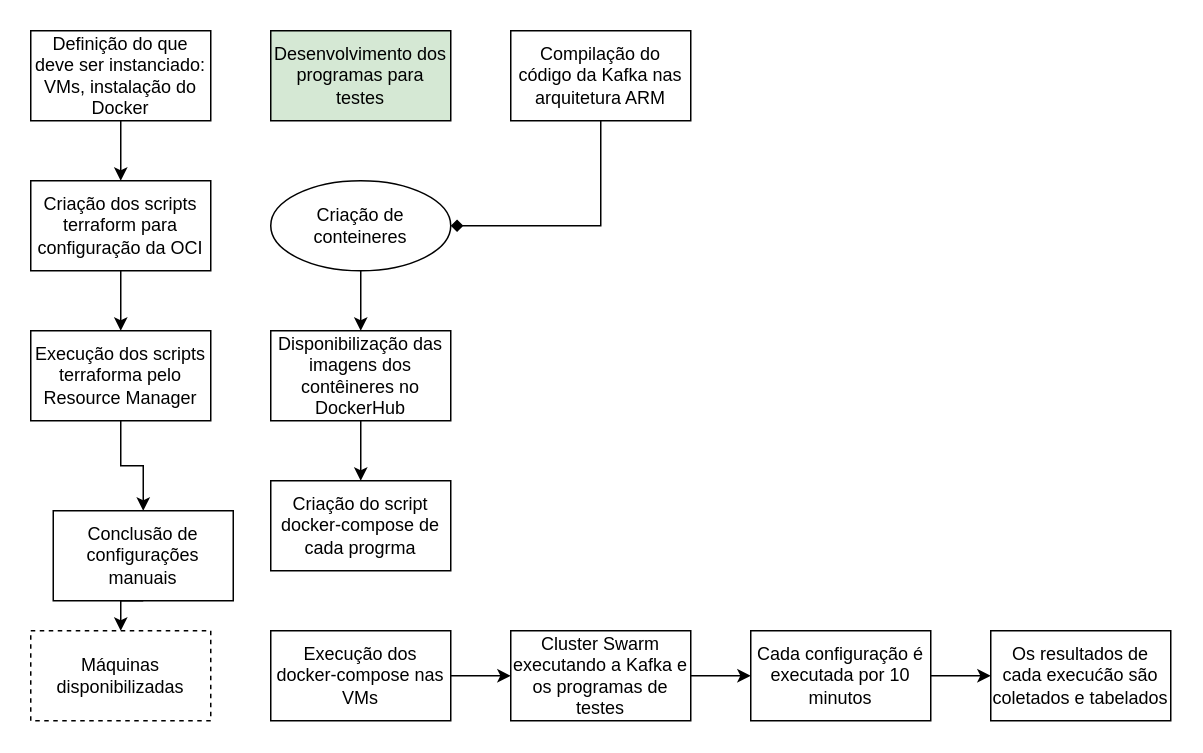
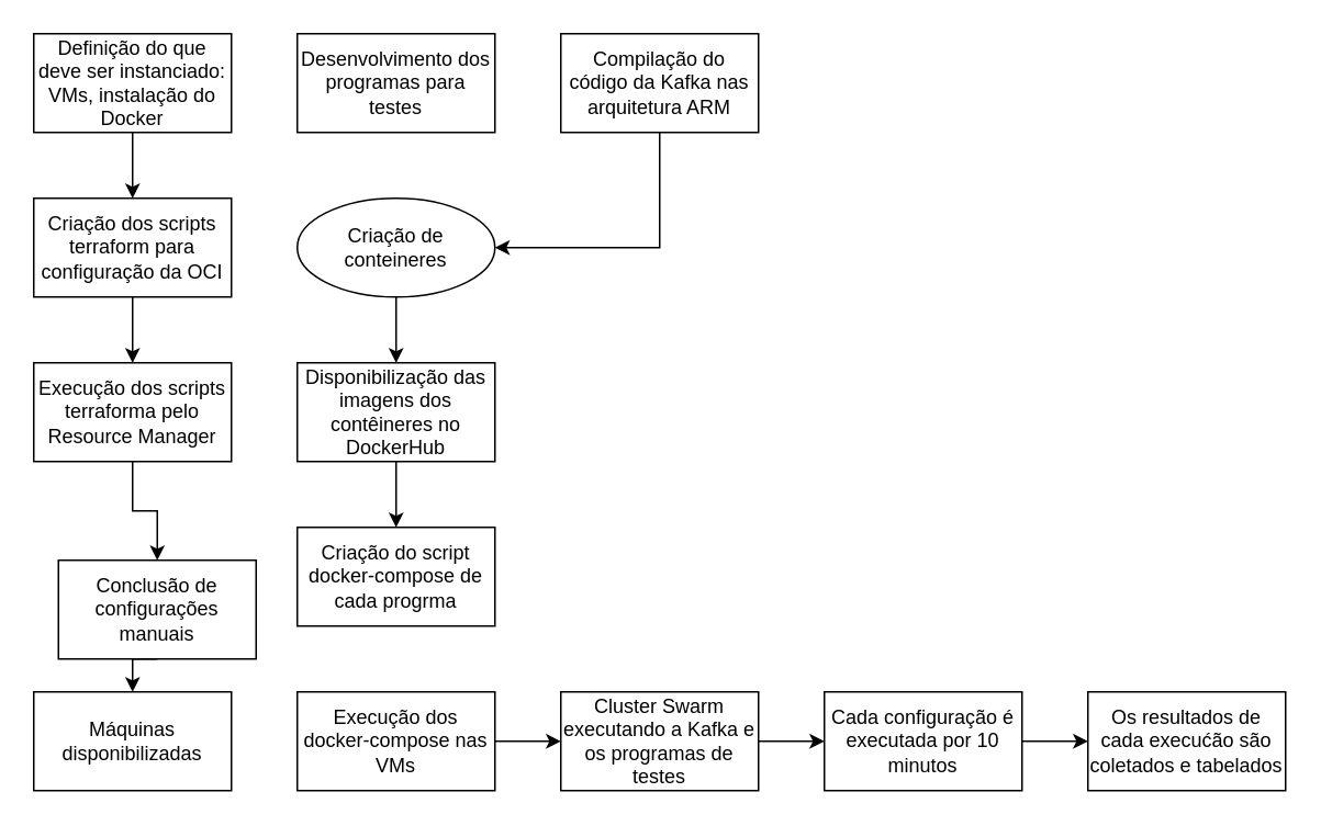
  <mxCell id="0" />
  <mxCell id="1" parent="0" />
  <mxCell id="2" style="edgeStyle=orthogonalEdgeStyle;rounded=0;orthogonalLoop=1;jettySize=auto;html=1;exitX=0.5;exitY=1;exitDx=0;exitDy=0;entryX=0.5;entryY=0;entryDx=0;entryDy=0;" edge="1" parent="1" source="3" target="5"><mxGeometry relative="1" as="geometry" /></mxCell>
  <mxCell id="3" value="Criação dos scripts terraform para configuração da OCI" style="rounded=0;whiteSpace=wrap;html=1;" vertex="1" parent="1"><mxGeometry x="20" y="120" width="120" height="60" as="geometry" /></mxCell>
  <mxCell id="4" style="edgeStyle=orthogonalEdgeStyle;rounded=0;orthogonalLoop=1;jettySize=auto;html=1;exitX=0.5;exitY=1;exitDx=0;exitDy=0;entryX=0.5;entryY=0;entryDx=0;entryDy=0;" edge="1" parent="1" source="5" target="14"><mxGeometry relative="1" as="geometry" /></mxCell>
  <mxCell id="5" value="Execução dos scripts terraforma pelo Resource Manager" style="rounded=0;whiteSpace=wrap;html=1;" vertex="1" parent="1"><mxGeometry x="20" y="220" width="120" height="60" as="geometry" /></mxCell>
  <mxCell id="6" style="edgeStyle=orthogonalEdgeStyle;rounded=0;orthogonalLoop=1;jettySize=auto;html=1;exitX=0.5;exitY=1;exitDx=0;exitDy=0;entryX=0.5;entryY=0;entryDx=0;entryDy=0;" edge="1" parent="1" source="7" target="3"><mxGeometry relative="1" as="geometry" /></mxCell>
  <mxCell id="7" value="Definição do que deve ser instanciado: VMs, instalação do Docker" style="rounded=0;whiteSpace=wrap;html=1;" vertex="1" parent="1"><mxGeometry x="20" y="20" width="120" height="60" as="geometry" /></mxCell>
- <mxCell id="8" value="Desenvolvimento dos programas para testes" style="rounded=0;whiteSpace=wrap;html=1;fillColor=#d5e8d4;" vertex="1" parent="1"><mxGeometry x="180" y="20" width="120" height="60" as="geometry" /></mxCell>
+ <mxCell id="8" value="Desenvolvimento dos programas para testes" style="rounded=0;whiteSpace=wrap;html=1;" vertex="1" parent="1"><mxGeometry x="180" y="20" width="120" height="60" as="geometry" /></mxCell>
  <mxCell id="9" style="edgeStyle=orthogonalEdgeStyle;rounded=0;orthogonalLoop=1;jettySize=auto;html=1;exitX=0.5;exitY=1;exitDx=0;exitDy=0;entryX=0.5;entryY=0;entryDx=0;entryDy=0;" edge="1" parent="1" source="10" target="12"><mxGeometry relative="1" as="geometry" /></mxCell>
  <mxCell id="10" value="Criação de conteineres" style="ellipse;whiteSpace=wrap;html=1;" vertex="1" parent="1"><mxGeometry x="180" y="120" width="120" height="60" as="geometry" /></mxCell>
  <mxCell id="11" style="edgeStyle=orthogonalEdgeStyle;rounded=0;orthogonalLoop=1;jettySize=auto;html=1;exitX=0.5;exitY=1;exitDx=0;exitDy=0;entryX=0.5;entryY=0;entryDx=0;entryDy=0;" edge="1" parent="1" source="12" target="20"><mxGeometry relative="1" as="geometry" /></mxCell>
  <mxCell id="12" value="Disponibilização das imagens dos contêineres no DockerHub" style="rounded=0;whiteSpace=wrap;html=1;" vertex="1" parent="1"><mxGeometry x="180" y="220" width="120" height="60" as="geometry" /></mxCell>
  <mxCell id="13" style="edgeStyle=orthogonalEdgeStyle;rounded=0;orthogonalLoop=1;jettySize=auto;html=1;exitX=0.5;exitY=1;exitDx=0;exitDy=0;entryX=0.5;entryY=0;entryDx=0;entryDy=0;" edge="1" parent="1" source="14" target="15"><mxGeometry relative="1" as="geometry" /></mxCell>
  <mxCell id="14" value="Conclusão de configurações manuais" style="rounded=0;whiteSpace=wrap;html=1;" vertex="1" parent="1"><mxGeometry x="35" y="340" width="120" height="60" as="geometry" /></mxCell>
- <mxCell id="15" value="Máquinas disponibilizadas" style="rounded=0;whiteSpace=wrap;html=1;dashed=1;" vertex="1" parent="1"><mxGeometry x="20" y="420" width="120" height="60" as="geometry" /></mxCell>
- <mxCell id="16" style="edgeStyle=orthogonalEdgeStyle;rounded=0;orthogonalLoop=1;jettySize=auto;html=1;exitX=0.5;exitY=1;exitDx=0;exitDy=0;entryX=1;entryY=0.5;entryDx=0;entryDy=0;endArrow=diamond;" edge="1" parent="1" source="17" target="10"><mxGeometry relative="1" as="geometry" /></mxCell>
+ <mxCell id="15" value="Máquinas disponibilizadas" style="rounded=0;whiteSpace=wrap;html=1;" vertex="1" parent="1"><mxGeometry x="20" y="420" width="120" height="60" as="geometry" /></mxCell>
+ <mxCell id="16" style="edgeStyle=orthogonalEdgeStyle;rounded=0;orthogonalLoop=1;jettySize=auto;html=1;exitX=0.5;exitY=1;exitDx=0;exitDy=0;entryX=1;entryY=0.5;entryDx=0;entryDy=0;" edge="1" parent="1" source="17" target="10"><mxGeometry relative="1" as="geometry" /></mxCell>
  <mxCell id="17" value="Compilação do código da Kafka nas arquitetura ARM" style="rounded=0;whiteSpace=wrap;html=1;" vertex="1" parent="1"><mxGeometry x="340" y="20" width="120" height="60" as="geometry" /></mxCell>
  <mxCell id="18" style="edgeStyle=orthogonalEdgeStyle;rounded=0;orthogonalLoop=1;jettySize=auto;html=1;exitX=1;exitY=0.5;exitDx=0;exitDy=0;entryX=0;entryY=0.5;entryDx=0;entryDy=0;" edge="1" parent="1" source="19" target="22"><mxGeometry relative="1" as="geometry" /></mxCell>
  <mxCell id="19" value="Execução dos docker-compose nas VMs" style="rounded=0;whiteSpace=wrap;html=1;" vertex="1" parent="1"><mxGeometry x="180" y="420" width="120" height="60" as="geometry" /></mxCell>
  <mxCell id="20" value="Criação do script docker-compose de cada progrma" style="rounded=0;whiteSpace=wrap;html=1;" vertex="1" parent="1"><mxGeometry x="180" y="320" width="120" height="60" as="geometry" /></mxCell>
  <mxCell id="21" style="edgeStyle=orthogonalEdgeStyle;rounded=0;orthogonalLoop=1;jettySize=auto;html=1;exitX=1;exitY=0.5;exitDx=0;exitDy=0;entryX=0;entryY=0.5;entryDx=0;entryDy=0;" edge="1" parent="1" source="22" target="24"><mxGeometry relative="1" as="geometry" /></mxCell>
  <mxCell id="22" value="Cluster Swarm executando a Kafka e os programas de testes" style="rounded=0;whiteSpace=wrap;html=1;" vertex="1" parent="1"><mxGeometry x="340" y="420" width="120" height="60" as="geometry" /></mxCell>
  <mxCell id="23" style="edgeStyle=orthogonalEdgeStyle;rounded=0;orthogonalLoop=1;jettySize=auto;html=1;exitX=1;exitY=0.5;exitDx=0;exitDy=0;entryX=0;entryY=0.5;entryDx=0;entryDy=0;" edge="1" parent="1" source="24" target="25"><mxGeometry relative="1" as="geometry" /></mxCell>
  <mxCell id="24" value="Cada configuração é executada por 10 minutos" style="rounded=0;whiteSpace=wrap;html=1;" vertex="1" parent="1"><mxGeometry x="500" y="420" width="120" height="60" as="geometry" /></mxCell>
  <mxCell id="25" value="Os resultados de cada execućão são coletados e tabelados" style="rounded=0;whiteSpace=wrap;html=1;" vertex="1" parent="1"><mxGeometry x="660" y="420" width="120" height="60" as="geometry" /></mxCell>
